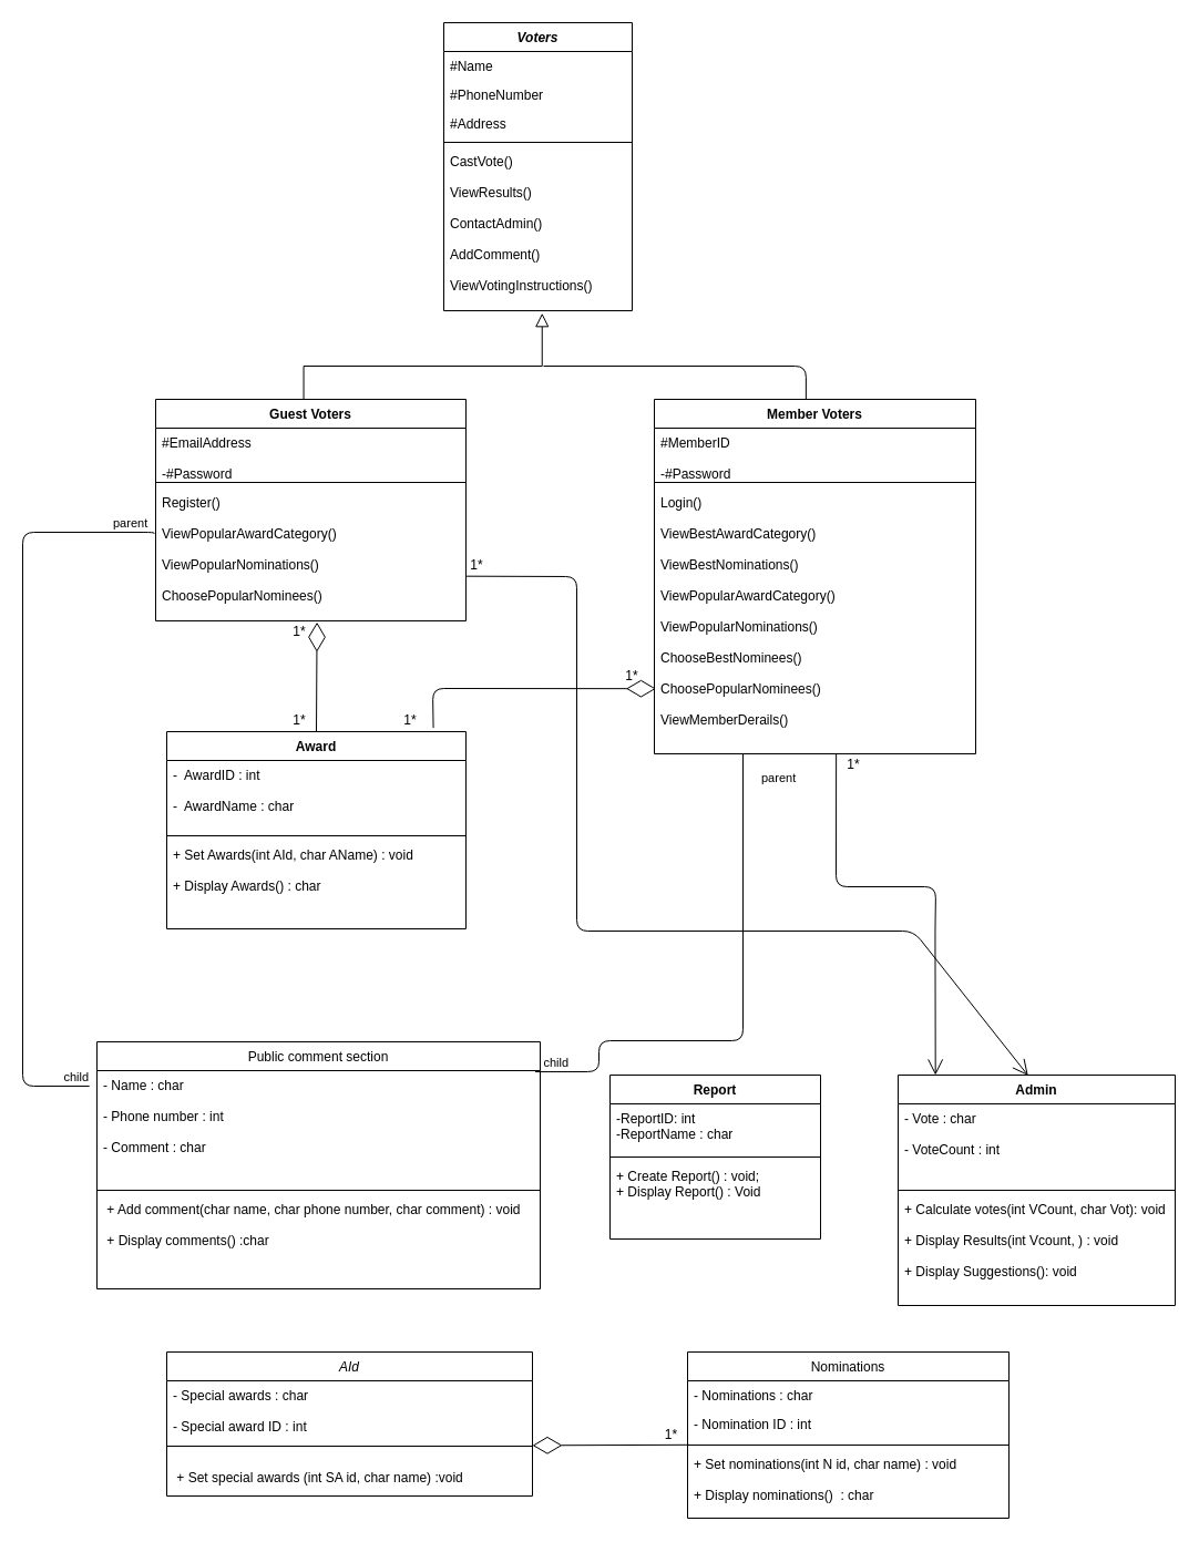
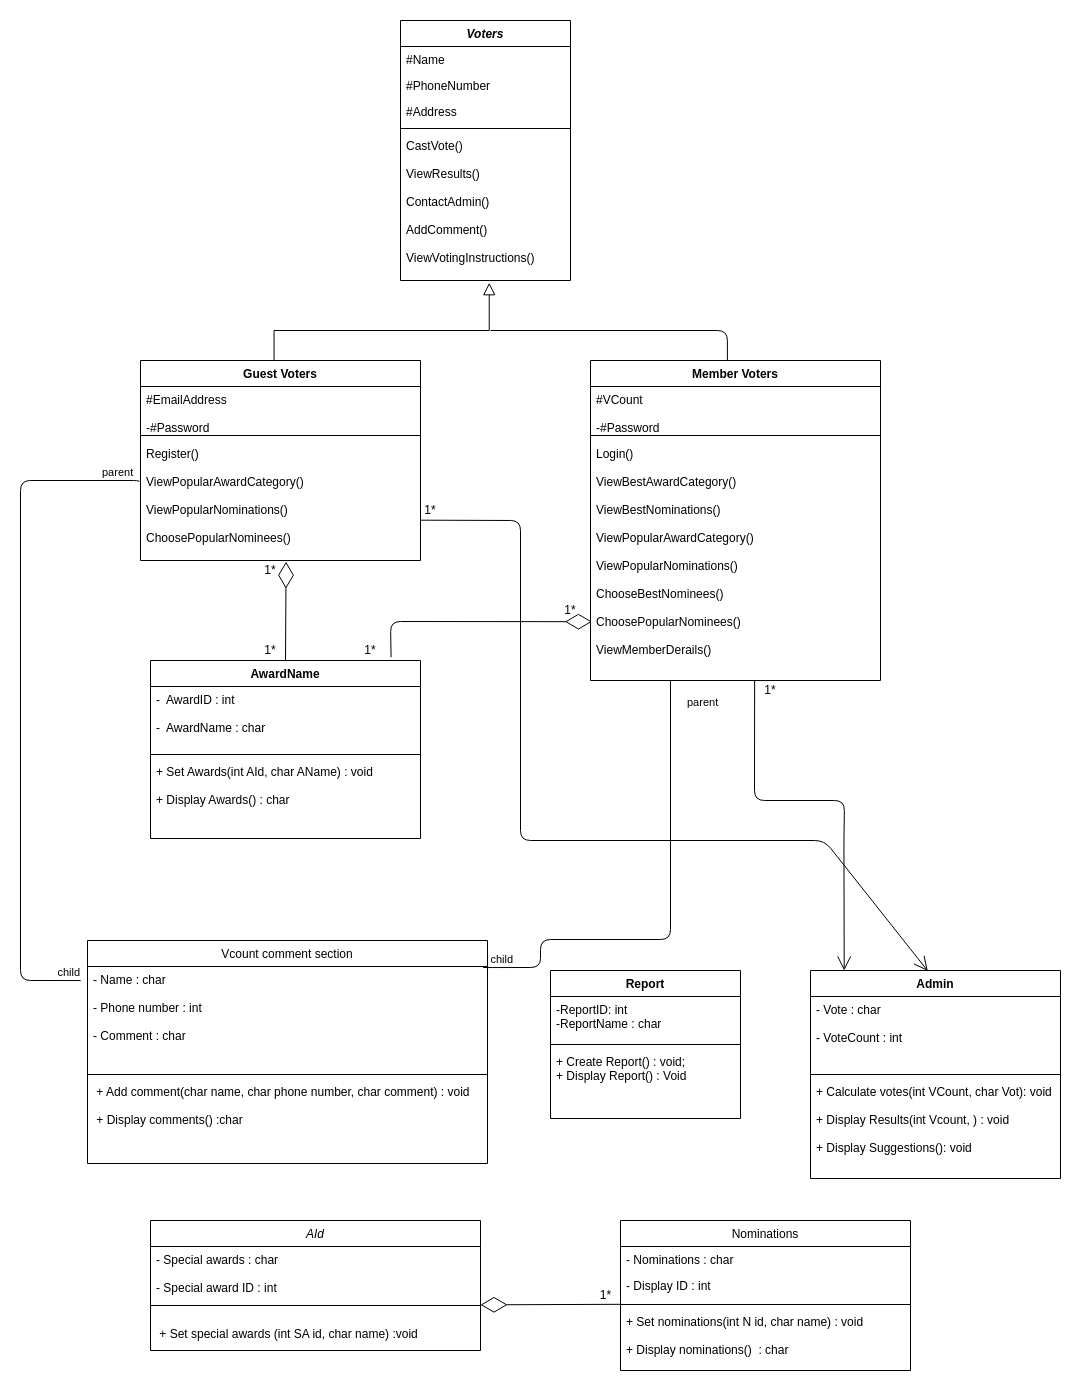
  <mxCell id="0" />
  <mxCell id="1" parent="0" />
  <mxCell id="2" value="" style="endArrow=block;endSize=10;endFill=0;shadow=0;strokeWidth=1;rounded=0;edgeStyle=elbowEdgeStyle;elbow=vertical;exitX=0.477;exitY=0.001;exitDx=0;exitDy=0;exitPerimeter=0;entryX=0.522;entryY=1.015;entryDx=0;entryDy=0;entryPerimeter=0;" parent="1" source="10" target="8" edge="1"><mxGeometry width="160" relative="1" as="geometry"><mxPoint x="320" y="400" as="sourcePoint" /><mxPoint x="490" y="300" as="targetPoint" /><Array as="points"><mxPoint x="320" y="330" /></Array></mxGeometry></mxCell>
  <mxCell id="3" value="Voters" style="swimlane;fontStyle=3;align=center;verticalAlign=top;childLayout=stackLayout;horizontal=1;startSize=26;horizontalStack=0;resizeParent=1;resizeLast=0;collapsible=1;marginBottom=0;rounded=0;shadow=0;strokeWidth=1;" parent="1" vertex="1"><mxGeometry x="400" y="20" width="170" height="260" as="geometry"><mxRectangle x="230" y="140" width="160" height="26" as="alternateBounds" /></mxGeometry></mxCell>
  <mxCell id="4" value="#Name" style="text;align=left;verticalAlign=top;spacingLeft=4;spacingRight=4;overflow=hidden;rotatable=0;points=[[0,0.5],[1,0.5]];portConstraint=eastwest;" parent="3" vertex="1"><mxGeometry y="26" width="170" height="26" as="geometry" /></mxCell>
  <mxCell id="5" value="#PhoneNumber" style="text;align=left;verticalAlign=top;spacingLeft=4;spacingRight=4;overflow=hidden;rotatable=0;points=[[0,0.5],[1,0.5]];portConstraint=eastwest;rounded=0;shadow=0;html=0;" parent="3" vertex="1"><mxGeometry y="52" width="170" height="26" as="geometry" /></mxCell>
  <mxCell id="6" value="#Address" style="text;align=left;verticalAlign=top;spacingLeft=4;spacingRight=4;overflow=hidden;rotatable=0;points=[[0,0.5],[1,0.5]];portConstraint=eastwest;rounded=0;shadow=0;html=0;" parent="3" vertex="1"><mxGeometry y="78" width="170" height="26" as="geometry" /></mxCell>
  <mxCell id="7" value="" style="line;html=1;strokeWidth=1;align=left;verticalAlign=middle;spacingTop=-1;spacingLeft=3;spacingRight=3;rotatable=0;labelPosition=right;points=[];portConstraint=eastwest;" parent="3" vertex="1"><mxGeometry y="104" width="170" height="8" as="geometry" /></mxCell>
  <mxCell id="8" value="CastVote()&#10;&#10;ViewResults()&#10;&#10;ContactAdmin()&#10;&#10;AddComment()&#10;&#10;ViewVotingInstructions()" style="text;align=left;verticalAlign=top;spacingLeft=4;spacingRight=4;overflow=hidden;rotatable=0;points=[[0,0.5],[1,0.5]];portConstraint=eastwest;" parent="3" vertex="1"><mxGeometry y="112" width="170" height="148" as="geometry" /></mxCell>
  <mxCell id="9" value="" style="endArrow=none;html=1;edgeStyle=orthogonalEdgeStyle;strokeWidth=1;exitX=0.472;exitY=0.003;exitDx=0;exitDy=0;exitPerimeter=0;" parent="1" source="14" edge="1"><mxGeometry relative="1" as="geometry"><mxPoint x="750" y="330" as="sourcePoint" /><mxPoint x="490" y="330" as="targetPoint" /><Array as="points"><mxPoint x="727" y="330" /></Array></mxGeometry></mxCell>
  <mxCell id="10" value="Guest Voters" style="swimlane;fontStyle=1;align=center;verticalAlign=top;childLayout=stackLayout;horizontal=1;startSize=26;horizontalStack=0;resizeParent=1;resizeParentMax=0;resizeLast=0;collapsible=1;marginBottom=0;" parent="1" vertex="1"><mxGeometry x="140" y="360" width="280" height="200" as="geometry" /></mxCell>
  <mxCell id="11" value="#EmailAddress&#10;&#10;-#Password&#10;&#10;-" style="text;strokeColor=none;fillColor=none;align=left;verticalAlign=top;spacingLeft=4;spacingRight=4;overflow=hidden;rotatable=0;points=[[0,0.5],[1,0.5]];portConstraint=eastwest;" parent="10" vertex="1"><mxGeometry y="26" width="280" height="44" as="geometry" /></mxCell>
  <mxCell id="12" value="" style="line;strokeWidth=1;fillColor=none;align=left;verticalAlign=middle;spacingTop=-1;spacingLeft=3;spacingRight=3;rotatable=0;labelPosition=right;points=[];portConstraint=eastwest;" parent="10" vertex="1"><mxGeometry y="70" width="280" height="10" as="geometry" /></mxCell>
  <mxCell id="13" value="Register()&#10;&#10;ViewPopularAwardCategory()&#10;&#10;ViewPopularNominations()&#10;&#10;ChoosePopularNominees()&#10;" style="text;strokeColor=none;fillColor=none;align=left;verticalAlign=top;spacingLeft=4;spacingRight=4;overflow=hidden;rotatable=0;points=[[0,0.5],[1,0.5]];portConstraint=eastwest;" parent="10" vertex="1"><mxGeometry y="80" width="280" height="120" as="geometry" /></mxCell>
  <mxCell id="14" value="Member Voters" style="swimlane;fontStyle=1;align=center;verticalAlign=top;childLayout=stackLayout;horizontal=1;startSize=26;horizontalStack=0;resizeParent=1;resizeParentMax=0;resizeLast=0;collapsible=1;marginBottom=0;" parent="1" vertex="1"><mxGeometry x="590" y="360" width="290" height="320" as="geometry" /></mxCell>
- <mxCell id="15" value="#MemberID&#10;&#10;-#Password&#10;&#10;-" style="text;strokeColor=none;fillColor=none;align=left;verticalAlign=top;spacingLeft=4;spacingRight=4;overflow=hidden;rotatable=0;points=[[0,0.5],[1,0.5]];portConstraint=eastwest;" parent="14" vertex="1"><mxGeometry y="26" width="290" height="44" as="geometry" /></mxCell>
+ <mxCell id="15" value="#VCount&#10;&#10;-#Password&#10;&#10;-" style="text;strokeColor=none;fillColor=none;align=left;verticalAlign=top;spacingLeft=4;spacingRight=4;overflow=hidden;rotatable=0;points=[[0,0.5],[1,0.5]];portConstraint=eastwest;" parent="14" vertex="1"><mxGeometry y="26" width="290" height="44" as="geometry" /></mxCell>
  <mxCell id="16" value="" style="line;strokeWidth=1;fillColor=none;align=left;verticalAlign=middle;spacingTop=-1;spacingLeft=3;spacingRight=3;rotatable=0;labelPosition=right;points=[];portConstraint=eastwest;" parent="14" vertex="1"><mxGeometry y="70" width="290" height="10" as="geometry" /></mxCell>
  <mxCell id="17" value="Login()&#10;&#10;ViewBestAwardCategory()&#10;&#10;ViewBestNominations()&#10;&#10;ViewPopularAwardCategory()&#10;&#10;ViewPopularNominations()&#10;&#10;ChooseBestNominees()&#10;&#10;ChoosePopularNominees()&#10;&#10;ViewMemberDerails()" style="text;strokeColor=none;fillColor=none;align=left;verticalAlign=top;spacingLeft=4;spacingRight=4;overflow=hidden;rotatable=0;points=[[0,0.5],[1,0.5]];portConstraint=eastwest;" parent="14" vertex="1"><mxGeometry y="80" width="290" height="240" as="geometry" /></mxCell>
  <mxCell id="18" value="" style="endArrow=diamondThin;endFill=0;endSize=24;html=1;entryX=0.005;entryY=0.755;entryDx=0;entryDy=0;entryPerimeter=0;exitX=0.891;exitY=-0.019;exitDx=0;exitDy=0;exitPerimeter=0;" parent="1" source="20" target="17" edge="1"><mxGeometry width="160" relative="1" as="geometry"><mxPoint x="420" y="690" as="sourcePoint" /><mxPoint x="580" y="690" as="targetPoint" /><Array as="points"><mxPoint x="390" y="621" /></Array></mxGeometry></mxCell>
  <mxCell id="19" value="" style="endArrow=diamondThin;endFill=0;endSize=24;html=1;entryX=0.52;entryY=1.01;entryDx=0;entryDy=0;entryPerimeter=0;exitX=0.5;exitY=0;exitDx=0;exitDy=0;" parent="1" source="20" target="13" edge="1"><mxGeometry width="160" relative="1" as="geometry"><mxPoint x="430" y="788" as="sourcePoint" /><mxPoint x="601.45" y="641.2" as="targetPoint" /></mxGeometry></mxCell>
- <mxCell id="20" value="Award" style="swimlane;fontStyle=1;align=center;verticalAlign=top;childLayout=stackLayout;horizontal=1;startSize=26;horizontalStack=0;resizeParent=1;resizeParentMax=0;resizeLast=0;collapsible=1;marginBottom=0;" parent="1" vertex="1"><mxGeometry x="150" y="660" width="270" height="178" as="geometry" /></mxCell>
+ <mxCell id="20" value="AwardName" style="swimlane;fontStyle=1;align=center;verticalAlign=top;childLayout=stackLayout;horizontal=1;startSize=26;horizontalStack=0;resizeParent=1;resizeParentMax=0;resizeLast=0;collapsible=1;marginBottom=0;" parent="1" vertex="1"><mxGeometry x="150" y="660" width="270" height="178" as="geometry" /></mxCell>
  <mxCell id="21" value="-  AwardID : int &#10;&#10;-  AwardName : char" style="text;strokeColor=none;fillColor=none;align=left;verticalAlign=top;spacingLeft=4;spacingRight=4;overflow=hidden;rotatable=0;points=[[0,0.5],[1,0.5]];portConstraint=eastwest;" parent="20" vertex="1"><mxGeometry y="26" width="270" height="64" as="geometry" /></mxCell>
  <mxCell id="22" value="" style="line;strokeWidth=1;fillColor=none;align=left;verticalAlign=middle;spacingTop=-1;spacingLeft=3;spacingRight=3;rotatable=0;labelPosition=right;points=[];portConstraint=eastwest;" parent="20" vertex="1"><mxGeometry y="90" width="270" height="8" as="geometry" /></mxCell>
  <mxCell id="23" value="+ Set Awards(int AId, char AName) : void&#10;&#10;+ Display Awards() : char&#10;" style="text;strokeColor=none;fillColor=none;align=left;verticalAlign=top;spacingLeft=4;spacingRight=4;overflow=hidden;rotatable=0;points=[[0,0.5],[1,0.5]];portConstraint=eastwest;" parent="20" vertex="1"><mxGeometry y="98" width="270" height="80" as="geometry" /></mxCell>
  <mxCell id="24" value="1*" style="text;html=1;strokeColor=none;fillColor=none;align=center;verticalAlign=middle;whiteSpace=wrap;rounded=0;" parent="1" vertex="1"><mxGeometry x="550" y="600" width="40" height="20" as="geometry" /></mxCell>
  <mxCell id="25" value="1*" style="text;html=1;strokeColor=none;fillColor=none;align=center;verticalAlign=middle;whiteSpace=wrap;rounded=0;" parent="1" vertex="1"><mxGeometry x="350" y="640" width="40" height="20" as="geometry" /></mxCell>
  <mxCell id="26" value="1*" style="text;html=1;strokeColor=none;fillColor=none;align=center;verticalAlign=middle;whiteSpace=wrap;rounded=0;" parent="1" vertex="1"><mxGeometry x="250" y="560" width="40" height="20" as="geometry" /></mxCell>
  <mxCell id="27" value="1*" style="text;html=1;strokeColor=none;fillColor=none;align=center;verticalAlign=middle;whiteSpace=wrap;rounded=0;" parent="1" vertex="1"><mxGeometry x="250" y="640" width="40" height="20" as="geometry" /></mxCell>
  <mxCell id="28" value="" style="endArrow=open;endFill=1;endSize=12;html=1;entryX=0.469;entryY=0.002;entryDx=0;entryDy=0;entryPerimeter=0;exitX=1.002;exitY=0.664;exitDx=0;exitDy=0;exitPerimeter=0;" parent="1" source="13" target="53" edge="1"><mxGeometry width="160" relative="1" as="geometry"><mxPoint x="460" y="870" as="sourcePoint" /><mxPoint x="620" y="870" as="targetPoint" /><Array as="points"><mxPoint x="520" y="520" /><mxPoint x="520" y="840" /><mxPoint x="824" y="840" /></Array></mxGeometry></mxCell>
  <mxCell id="29" value="1*" style="text;html=1;strokeColor=none;fillColor=none;align=center;verticalAlign=middle;whiteSpace=wrap;rounded=0;" parent="1" vertex="1"><mxGeometry x="410" y="500" width="40" height="20" as="geometry" /></mxCell>
  <mxCell id="30" value="" style="endArrow=open;endFill=1;endSize=12;html=1;entryX=0.469;entryY=0.002;entryDx=0;entryDy=0;entryPerimeter=0;exitX=0.566;exitY=1.002;exitDx=0;exitDy=0;exitPerimeter=0;" parent="1" source="17" edge="1"><mxGeometry width="160" relative="1" as="geometry"><mxPoint x="440" y="519.26" as="sourcePoint" /><mxPoint x="843.69" y="969.996" as="targetPoint" /><Array as="points"><mxPoint x="754" y="800" /><mxPoint x="844" y="800" /><mxPoint x="843.44" y="839.58" /></Array></mxGeometry></mxCell>
  <mxCell id="31" value="1*" style="text;html=1;strokeColor=none;fillColor=none;align=center;verticalAlign=middle;whiteSpace=wrap;rounded=0;" parent="1" vertex="1"><mxGeometry x="750" y="680" width="40" height="20" as="geometry" /></mxCell>
  <mxCell id="32" value="" style="endArrow=diamondThin;endFill=0;endSize=24;html=1;exitX=1.06;exitY=0.94;exitDx=0;exitDy=0;exitPerimeter=0;" edge="1" parent="1" source="46" target="44"><mxGeometry width="160" relative="1" as="geometry"><mxPoint x="647" y="1570" as="sourcePoint" /><mxPoint x="487" y="1301" as="targetPoint" /><Array as="points" /></mxGeometry></mxCell>
- <mxCell id="33" value="Public comment section" style="swimlane;fontStyle=0;align=center;verticalAlign=top;childLayout=stackLayout;horizontal=1;startSize=26;horizontalStack=0;resizeParent=1;resizeLast=0;collapsible=1;marginBottom=0;rounded=0;shadow=0;strokeWidth=1;" vertex="1" parent="1"><mxGeometry x="87" y="940" width="400" height="223" as="geometry"><mxRectangle x="130" y="380" width="160" height="26" as="alternateBounds" /></mxGeometry></mxCell>
+ <mxCell id="33" value="Vcount comment section" style="swimlane;fontStyle=0;align=center;verticalAlign=top;childLayout=stackLayout;horizontal=1;startSize=26;horizontalStack=0;resizeParent=1;resizeLast=0;collapsible=1;marginBottom=0;rounded=0;shadow=0;strokeWidth=1;" vertex="1" parent="1"><mxGeometry x="87" y="940" width="400" height="223" as="geometry"><mxRectangle x="130" y="380" width="160" height="26" as="alternateBounds" /></mxGeometry></mxCell>
  <mxCell id="34" value="- Name : char&#10;&#10;- Phone number : int&#10;&#10;- Comment : char" style="text;align=left;verticalAlign=top;spacingLeft=4;spacingRight=4;overflow=hidden;rotatable=0;points=[[0,0.5],[1,0.5]];portConstraint=eastwest;" vertex="1" parent="33"><mxGeometry y="26" width="400" height="104" as="geometry" /></mxCell>
  <mxCell id="35" value="" style="line;html=1;strokeWidth=1;align=left;verticalAlign=middle;spacingTop=-1;spacingLeft=3;spacingRight=3;rotatable=0;labelPosition=right;points=[];portConstraint=eastwest;" vertex="1" parent="33"><mxGeometry y="130" width="400" height="8" as="geometry" /></mxCell>
  <mxCell id="36" value=" + Add comment(char name, char phone number, char comment) : void&#10;&#10; + Display comments() :char" style="text;align=left;verticalAlign=top;spacingLeft=4;spacingRight=4;overflow=hidden;rotatable=0;points=[[0,0.5],[1,0.5]];portConstraint=eastwest;" vertex="1" parent="33"><mxGeometry y="138" width="400" height="62" as="geometry" /></mxCell>
  <mxCell id="37" value="Nominations" style="swimlane;fontStyle=0;align=center;verticalAlign=top;childLayout=stackLayout;horizontal=1;startSize=26;horizontalStack=0;resizeParent=1;resizeLast=0;collapsible=1;marginBottom=0;rounded=0;shadow=0;strokeWidth=1;" vertex="1" parent="1"><mxGeometry x="620" y="1220" width="290" height="150" as="geometry"><mxRectangle x="550" y="140" width="160" height="26" as="alternateBounds" /></mxGeometry></mxCell>
  <mxCell id="38" value="- Nominations : char&#10;&#10;                          : int" style="text;align=left;verticalAlign=top;spacingLeft=4;spacingRight=4;overflow=hidden;rotatable=0;points=[[0,0.5],[1,0.5]];portConstraint=eastwest;rounded=0;shadow=0;html=0;" vertex="1" parent="37"><mxGeometry y="26" width="290" height="26" as="geometry" /></mxCell>
- <mxCell id="39" value="- Nomination ID : int" style="text;align=left;verticalAlign=top;spacingLeft=4;spacingRight=4;overflow=hidden;rotatable=0;points=[[0,0.5],[1,0.5]];portConstraint=eastwest;rounded=0;shadow=0;html=0;" vertex="1" parent="37"><mxGeometry y="52" width="290" height="28" as="geometry" /></mxCell>
+ <mxCell id="39" value="- Display ID : int" style="text;align=left;verticalAlign=top;spacingLeft=4;spacingRight=4;overflow=hidden;rotatable=0;points=[[0,0.5],[1,0.5]];portConstraint=eastwest;rounded=0;shadow=0;html=0;" vertex="1" parent="37"><mxGeometry y="52" width="290" height="28" as="geometry" /></mxCell>
  <mxCell id="40" value="" style="line;html=1;strokeWidth=1;align=left;verticalAlign=middle;spacingTop=-1;spacingLeft=3;spacingRight=3;rotatable=0;labelPosition=right;points=[];portConstraint=eastwest;" vertex="1" parent="37"><mxGeometry y="80" width="290" height="8" as="geometry" /></mxCell>
  <mxCell id="41" value="+ Set nominations(int N id, char name) : void&#10;&#10;+ Display nominations()  : char" style="text;align=left;verticalAlign=top;spacingLeft=4;spacingRight=4;overflow=hidden;rotatable=0;points=[[0,0.5],[1,0.5]];portConstraint=eastwest;" vertex="1" parent="37"><mxGeometry y="88" width="290" height="62" as="geometry" /></mxCell>
  <mxCell id="42" value="AId" style="swimlane;fontStyle=2;align=center;verticalAlign=top;childLayout=stackLayout;horizontal=1;startSize=26;horizontalStack=0;resizeParent=1;resizeLast=0;collapsible=1;marginBottom=0;rounded=0;shadow=0;strokeWidth=1;" vertex="1" parent="1"><mxGeometry x="150" y="1220" width="330" height="130" as="geometry"><mxRectangle x="230" y="140" width="160" height="26" as="alternateBounds" /></mxGeometry></mxCell>
  <mxCell id="43" value="- Special awards : char&#10;&#10;- Special award ID : int" style="text;align=left;verticalAlign=top;spacingLeft=4;spacingRight=4;overflow=hidden;rotatable=0;points=[[0,0.5],[1,0.5]];portConstraint=eastwest;rounded=0;shadow=0;html=0;" vertex="1" parent="42"><mxGeometry y="26" width="330" height="44" as="geometry" /></mxCell>
  <mxCell id="44" value="" style="line;html=1;strokeWidth=1;align=left;verticalAlign=middle;spacingTop=-1;spacingLeft=3;spacingRight=3;rotatable=0;labelPosition=right;points=[];portConstraint=eastwest;" vertex="1" parent="42"><mxGeometry y="70" width="330" height="30" as="geometry" /></mxCell>
  <mxCell id="45" value=" + Set special awards (int SA id, char name) :void" style="text;align=left;verticalAlign=top;spacingLeft=4;spacingRight=4;overflow=hidden;rotatable=0;points=[[0,0.5],[1,0.5]];portConstraint=eastwest;" vertex="1" parent="42"><mxGeometry y="100" width="330" height="30" as="geometry" /></mxCell>
  <mxCell id="46" value="1*" style="text;html=1;align=center;verticalAlign=middle;resizable=0;points=[];autosize=1;" vertex="1" parent="1"><mxGeometry x="590" y="1285" width="30" height="20" as="geometry" /></mxCell>
  <mxCell id="47" value="" style="endArrow=none;html=1;edgeStyle=orthogonalEdgeStyle;entryX=-0.017;entryY=0.135;entryDx=0;entryDy=0;entryPerimeter=0;exitX=-0.005;exitY=0.345;exitDx=0;exitDy=0;exitPerimeter=0;" edge="1" parent="1" source="13" target="34"><mxGeometry relative="1" as="geometry"><mxPoint x="30" y="480" as="sourcePoint" /><mxPoint x="190" y="620" as="targetPoint" /><Array as="points"><mxPoint x="139" y="480" /><mxPoint x="20" y="480" /><mxPoint x="20" y="980" /></Array></mxGeometry></mxCell>
  <mxCell id="48" value="parent" style="edgeLabel;resizable=0;html=1;align=left;verticalAlign=bottom;" connectable="0" vertex="1" parent="47"><mxGeometry x="-1" relative="1" as="geometry"><mxPoint x="-38.6" y="-1.4" as="offset" /></mxGeometry></mxCell>
  <mxCell id="49" value="child" style="edgeLabel;resizable=0;html=1;align=right;verticalAlign=bottom;" connectable="0" vertex="1" parent="47"><mxGeometry x="1" relative="1" as="geometry" /></mxCell>
  <mxCell id="50" value="" style="endArrow=none;html=1;edgeStyle=orthogonalEdgeStyle;entryX=0.989;entryY=0.01;entryDx=0;entryDy=0;entryPerimeter=0;" edge="1" parent="1" target="34"><mxGeometry relative="1" as="geometry"><mxPoint x="670" y="680" as="sourcePoint" /><mxPoint x="490" y="968.6" as="targetPoint" /><Array as="points"><mxPoint x="670" y="680" /><mxPoint x="670" y="939" /><mxPoint x="540" y="939" /><mxPoint x="540" y="967" /></Array></mxGeometry></mxCell>
  <mxCell id="51" value="parent" style="edgeLabel;resizable=0;html=1;align=left;verticalAlign=bottom;" connectable="0" vertex="1" parent="50"><mxGeometry x="-1" relative="1" as="geometry"><mxPoint x="14.89" y="29.96" as="offset" /></mxGeometry></mxCell>
  <mxCell id="52" value="child" style="edgeLabel;resizable=0;html=1;align=right;verticalAlign=bottom;" connectable="0" vertex="1" parent="50"><mxGeometry x="1" relative="1" as="geometry"><mxPoint x="30" as="offset" /></mxGeometry></mxCell>
  <mxCell id="53" value="Admin" style="swimlane;fontStyle=1;align=center;verticalAlign=top;childLayout=stackLayout;horizontal=1;startSize=26;horizontalStack=0;resizeParent=1;resizeParentMax=0;resizeLast=0;collapsible=1;marginBottom=0;" parent="1" vertex="1"><mxGeometry x="810" y="970" width="250" height="208" as="geometry" /></mxCell>
  <mxCell id="54" value="- Vote : char&#10;&#10;- VoteCount : int" style="text;strokeColor=none;fillColor=none;align=left;verticalAlign=top;spacingLeft=4;spacingRight=4;overflow=hidden;rotatable=0;points=[[0,0.5],[1,0.5]];portConstraint=eastwest;" parent="53" vertex="1"><mxGeometry y="26" width="250" height="74" as="geometry" /></mxCell>
  <mxCell id="55" value="" style="line;strokeWidth=1;fillColor=none;align=left;verticalAlign=middle;spacingTop=-1;spacingLeft=3;spacingRight=3;rotatable=0;labelPosition=right;points=[];portConstraint=eastwest;" parent="53" vertex="1"><mxGeometry y="100" width="250" height="8" as="geometry" /></mxCell>
  <mxCell id="56" value="+ Calculate votes(int VCount, char Vot): void&#10; &#10;+ Display Results(int Vcount, ) : void&#10;&#10;+ Display Suggestions(): void" style="text;strokeColor=none;fillColor=none;align=left;verticalAlign=top;spacingLeft=4;spacingRight=4;overflow=hidden;rotatable=0;points=[[0,0.5],[1,0.5]];portConstraint=eastwest;" parent="53" vertex="1"><mxGeometry y="108" width="250" height="100" as="geometry" /></mxCell>
  <mxCell id="57" value="Report" style="swimlane;fontStyle=1;align=center;verticalAlign=top;childLayout=stackLayout;horizontal=1;startSize=26;horizontalStack=0;resizeParent=1;resizeParentMax=0;resizeLast=0;collapsible=1;marginBottom=0;" parent="1" vertex="1"><mxGeometry x="550" y="970" width="190" height="148" as="geometry" /></mxCell>
  <mxCell id="58" value="-ReportID: int&#10;-ReportName : char" style="text;strokeColor=none;fillColor=none;align=left;verticalAlign=top;spacingLeft=4;spacingRight=4;overflow=hidden;rotatable=0;points=[[0,0.5],[1,0.5]];portConstraint=eastwest;" parent="57" vertex="1"><mxGeometry y="26" width="190" height="44" as="geometry" /></mxCell>
  <mxCell id="59" value="" style="line;strokeWidth=1;fillColor=none;align=left;verticalAlign=middle;spacingTop=-1;spacingLeft=3;spacingRight=3;rotatable=0;labelPosition=right;points=[];portConstraint=eastwest;" parent="57" vertex="1"><mxGeometry y="70" width="190" height="8" as="geometry" /></mxCell>
  <mxCell id="60" value="+ Create Report() : void;&#10;+ Display Report() : Void" style="text;strokeColor=none;fillColor=none;align=left;verticalAlign=top;spacingLeft=4;spacingRight=4;overflow=hidden;rotatable=0;points=[[0,0.5],[1,0.5]];portConstraint=eastwest;" parent="57" vertex="1"><mxGeometry y="78" width="190" height="70" as="geometry" /></mxCell>
